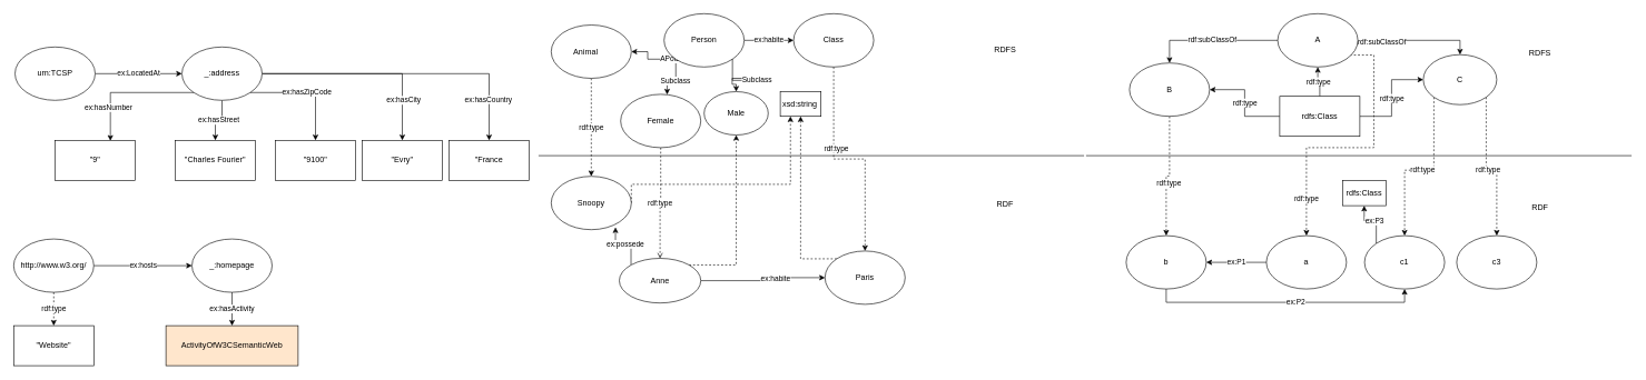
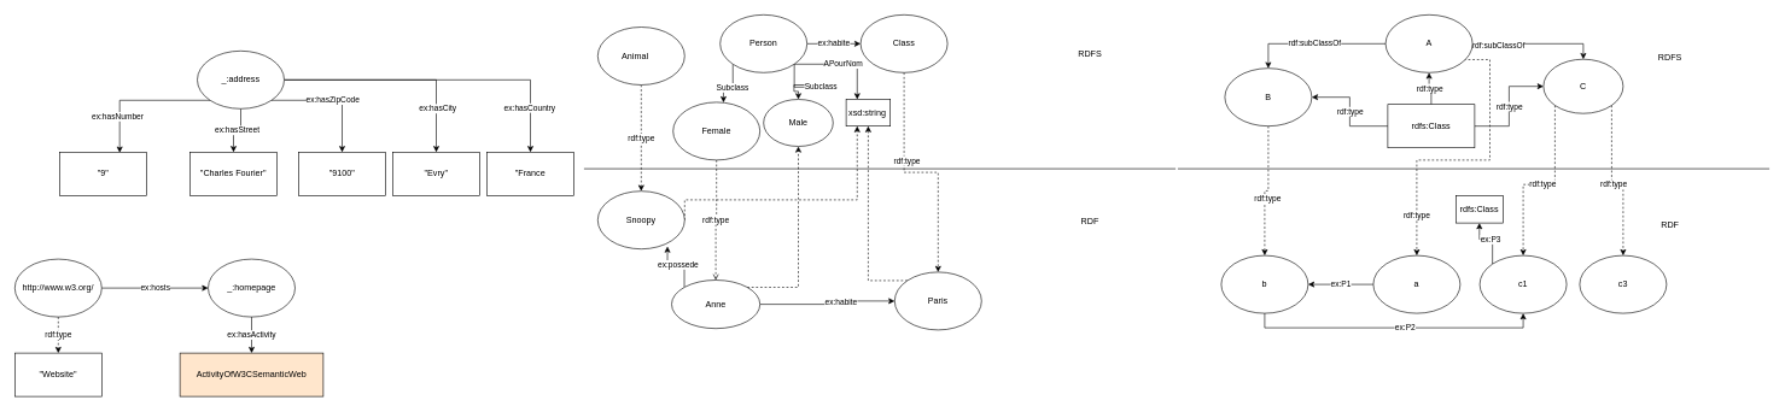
  <mxCell id="0" />
  <mxCell id="1" parent="0" />
- <mxCell id="2" value="ex:LocatedAt" style="edgeStyle=orthogonalEdgeStyle;rounded=0;orthogonalLoop=1;jettySize=auto;html=1;exitX=1;exitY=0.5;exitDx=0;exitDy=0;" parent="1" source="3" target="12" edge="1"><mxGeometry relative="1" as="geometry" /></mxCell>
- <mxCell id="3" value="urn:TCSP" style="ellipse;whiteSpace=wrap;html=1;" parent="1" vertex="1"><mxGeometry x="22" y="70" width="120" height="80" as="geometry" /></mxCell>
  <mxCell id="4" value="ex:hasStreet" style="edgeStyle=orthogonalEdgeStyle;rounded=0;orthogonalLoop=1;jettySize=auto;html=1;" parent="1" source="12" target="15" edge="1"><mxGeometry relative="1" as="geometry" /></mxCell>
  <mxCell id="5" style="edgeStyle=orthogonalEdgeStyle;rounded=0;orthogonalLoop=1;jettySize=auto;html=1;exitX=0;exitY=1;exitDx=0;exitDy=0;entryX=0.69;entryY=0.013;entryDx=0;entryDy=0;entryPerimeter=0;" parent="1" source="12" target="14" edge="1"><mxGeometry relative="1" as="geometry" /></mxCell>
  <mxCell id="6" value="ex:hasNumber" style="edgeLabel;html=1;align=center;verticalAlign=middle;resizable=0;points=[];" parent="5" vertex="1" connectable="0"><mxGeometry x="0.489" y="-3" relative="1" as="geometry"><mxPoint as="offset" /></mxGeometry></mxCell>
  <mxCell id="7" style="edgeStyle=orthogonalEdgeStyle;rounded=0;orthogonalLoop=1;jettySize=auto;html=1;exitX=1;exitY=0.5;exitDx=0;exitDy=0;" parent="1" source="12" target="13" edge="1"><mxGeometry relative="1" as="geometry" /></mxCell>
  <mxCell id="8" value="ex:hasCity" style="edgeLabel;html=1;align=center;verticalAlign=middle;resizable=0;points=[];" parent="7" vertex="1" connectable="0"><mxGeometry x="0.609" y="1" relative="1" as="geometry"><mxPoint as="offset" /></mxGeometry></mxCell>
  <mxCell id="9" value="ex:hasZipCode" style="edgeStyle=orthogonalEdgeStyle;rounded=0;orthogonalLoop=1;jettySize=auto;html=1;exitX=1;exitY=1;exitDx=0;exitDy=0;entryX=0.5;entryY=0;entryDx=0;entryDy=0;" parent="1" source="12" target="16" edge="1"><mxGeometry relative="1" as="geometry" /></mxCell>
  <mxCell id="10" style="edgeStyle=orthogonalEdgeStyle;rounded=0;orthogonalLoop=1;jettySize=auto;html=1;exitX=1;exitY=0.5;exitDx=0;exitDy=0;" parent="1" source="12" target="17" edge="1"><mxGeometry relative="1" as="geometry" /></mxCell>
  <mxCell id="11" value="ex:hasCountry" style="edgeLabel;html=1;align=center;verticalAlign=middle;resizable=0;points=[];" parent="10" vertex="1" connectable="0"><mxGeometry x="0.716" y="-2" relative="1" as="geometry"><mxPoint as="offset" /></mxGeometry></mxCell>
  <mxCell id="12" value="_:address" style="ellipse;whiteSpace=wrap;html=1;" parent="1" vertex="1"><mxGeometry x="272" y="70" width="120" height="80" as="geometry" /></mxCell>
  <mxCell id="13" value="&quot;Evry&quot;" style="rounded=0;whiteSpace=wrap;html=1;" parent="1" vertex="1"><mxGeometry x="542" y="210" width="120" height="60" as="geometry" /></mxCell>
  <mxCell id="14" value="&quot;9&quot;" style="rounded=0;whiteSpace=wrap;html=1;" parent="1" vertex="1"><mxGeometry x="82" y="210" width="120" height="60" as="geometry" /></mxCell>
  <mxCell id="15" value="&quot;Charles Fourier&quot;" style="rounded=0;whiteSpace=wrap;html=1;" parent="1" vertex="1"><mxGeometry x="262" y="210" width="120" height="60" as="geometry" /></mxCell>
  <mxCell id="16" value="&quot;9100&quot;" style="rounded=0;whiteSpace=wrap;html=1;" parent="1" vertex="1"><mxGeometry x="412" y="210" width="120" height="60" as="geometry" /></mxCell>
  <mxCell id="17" value="&quot;France" style="rounded=0;whiteSpace=wrap;html=1;" parent="1" vertex="1"><mxGeometry x="672" y="210" width="120" height="60" as="geometry" /></mxCell>
  <mxCell id="18" value="" style="endArrow=none;html=1;rounded=0;edgeStyle=orthogonalEdgeStyle;" parent="1" edge="1"><mxGeometry width="50" height="50" relative="1" as="geometry"><mxPoint x="806" y="233" as="sourcePoint" /><mxPoint x="1623" y="233" as="targetPoint" /></mxGeometry></mxCell>
  <mxCell id="19" value="RDFS" style="text;html=1;strokeColor=none;fillColor=none;align=center;verticalAlign=middle;whiteSpace=wrap;rounded=0;" parent="1" vertex="1"><mxGeometry x="1475" y="59" width="60" height="30" as="geometry" /></mxCell>
  <mxCell id="20" value="RDF" style="text;html=1;strokeColor=none;fillColor=none;align=center;verticalAlign=middle;whiteSpace=wrap;rounded=0;" parent="1" vertex="1"><mxGeometry x="1475" y="291" width="60" height="30" as="geometry" /></mxCell>
  <mxCell id="21" value="rdf:type" style="edgeStyle=orthogonalEdgeStyle;rounded=0;orthogonalLoop=1;jettySize=auto;html=1;exitX=0.5;exitY=1;exitDx=0;exitDy=0;entryX=0.5;entryY=0;entryDx=0;entryDy=0;dashed=1;" parent="1" source="22" target="33" edge="1"><mxGeometry relative="1" as="geometry" /></mxCell>
  <mxCell id="22" value="Animal&lt;span style=&quot;white-space: pre&quot;&gt;&#09;&lt;/span&gt;" style="ellipse;whiteSpace=wrap;html=1;" parent="1" vertex="1"><mxGeometry x="825" y="37" width="120" height="80" as="geometry" /></mxCell>
  <mxCell id="23" value="Subclass" style="edgeStyle=orthogonalEdgeStyle;rounded=0;orthogonalLoop=1;jettySize=auto;html=1;exitX=0;exitY=1;exitDx=0;exitDy=0;entryX=0.58;entryY=0.005;entryDx=0;entryDy=0;entryPerimeter=0;" parent="1" source="26" target="28" edge="1"><mxGeometry relative="1" as="geometry" /></mxCell>
  <mxCell id="24" value="ex:habite" style="edgeStyle=orthogonalEdgeStyle;rounded=0;orthogonalLoop=1;jettySize=auto;html=1;exitX=1;exitY=0.5;exitDx=0;exitDy=0;entryX=0;entryY=0.5;entryDx=0;entryDy=0;" parent="1" source="26" target="31" edge="1"><mxGeometry relative="1" as="geometry" /></mxCell>
- <mxCell id="25" value="APourNom" style="edgeStyle=orthogonalEdgeStyle;rounded=0;orthogonalLoop=1;jettySize=auto;html=1;exitX=1;exitY=1;exitDx=0;exitDy=0;" parent="1" source="26" target="22" edge="1"><mxGeometry relative="1" as="geometry" /></mxCell>
+ <mxCell id="25" value="APourNom" style="edgeStyle=orthogonalEdgeStyle;rounded=0;orthogonalLoop=1;jettySize=auto;html=1;exitX=1;exitY=1;exitDx=0;exitDy=0;entryX=0.25;entryY=0;entryDx=0;entryDy=0;" parent="1" source="26" target="41" edge="1"><mxGeometry relative="1" as="geometry" /></mxCell>
  <mxCell id="26" value="Person" style="ellipse;whiteSpace=wrap;html=1;" parent="1" vertex="1"><mxGeometry x="994" width="120" height="80" as="geometry" y="20" /></mxCell>
  <mxCell id="27" value="rdf:type" style="edgeStyle=orthogonalEdgeStyle;rounded=0;orthogonalLoop=1;jettySize=auto;html=1;exitX=0.5;exitY=1;exitDx=0;exitDy=0;dashed=1;endArrow=open;" parent="1" source="28" target="38" edge="1"><mxGeometry relative="1" as="geometry" /></mxCell>
  <mxCell id="28" value="Female" style="ellipse;whiteSpace=wrap;html=1;" parent="1" vertex="1"><mxGeometry x="929" y="141" width="120" height="80" as="geometry" /></mxCell>
  <mxCell id="29" style="edgeStyle=orthogonalEdgeStyle;rounded=0;orthogonalLoop=1;jettySize=auto;html=1;exitX=0.5;exitY=1;exitDx=0;exitDy=0;dashed=1;" parent="1" source="31" target="40" edge="1"><mxGeometry relative="1" as="geometry" /></mxCell>
  <mxCell id="30" value="rdf:type" style="edgeLabel;html=1;align=center;verticalAlign=middle;resizable=0;points=[];" parent="29" vertex="1" connectable="0"><mxGeometry x="-0.251" y="3" relative="1" as="geometry"><mxPoint as="offset" /></mxGeometry></mxCell>
  <mxCell id="31" value="Class" style="ellipse;whiteSpace=wrap;html=1;" parent="1" vertex="1"><mxGeometry x="1188" width="120" height="80" as="geometry" y="20" /></mxCell>
  <mxCell id="32" style="edgeStyle=orthogonalEdgeStyle;rounded=0;orthogonalLoop=1;jettySize=auto;html=1;exitX=1;exitY=0.5;exitDx=0;exitDy=0;entryX=0.25;entryY=1;entryDx=0;entryDy=0;dashed=1;" parent="1" source="33" target="41" edge="1"><mxGeometry relative="1" as="geometry"><mxPoint x="1190" y="138" as="targetPoint" /><Array as="points"><mxPoint x="945" y="276" /><mxPoint x="1183" y="276" /></Array></mxGeometry></mxCell>
  <mxCell id="33" value="Snoopy" style="ellipse;whiteSpace=wrap;html=1;" parent="1" vertex="1"><mxGeometry x="825" y="264" width="120" height="80" as="geometry" /></mxCell>
  <mxCell id="34" style="edgeStyle=orthogonalEdgeStyle;rounded=0;orthogonalLoop=1;jettySize=auto;html=1;exitX=1;exitY=0;exitDx=0;exitDy=0;dashed=1;" parent="1" source="38" target="42" edge="1"><mxGeometry relative="1" as="geometry"><mxPoint x="1189.2" y="142" as="targetPoint" /></mxGeometry></mxCell>
  <mxCell id="35" style="edgeStyle=orthogonalEdgeStyle;rounded=0;orthogonalLoop=1;jettySize=auto;html=1;exitX=1;exitY=0.5;exitDx=0;exitDy=0;entryX=0;entryY=0.5;entryDx=0;entryDy=0;" parent="1" source="38" target="40" edge="1"><mxGeometry relative="1" as="geometry" /></mxCell>
  <mxCell id="36" value="ex:habite" style="edgeLabel;html=1;align=center;verticalAlign=middle;resizable=0;points=[];" parent="35" vertex="1" connectable="0"><mxGeometry x="0.218" y="-1" relative="1" as="geometry"><mxPoint as="offset" /></mxGeometry></mxCell>
  <mxCell id="37" value="ex:possede" style="edgeStyle=orthogonalEdgeStyle;rounded=0;orthogonalLoop=1;jettySize=auto;html=1;exitX=0;exitY=0;exitDx=0;exitDy=0;entryX=0.802;entryY=0.955;entryDx=0;entryDy=0;entryPerimeter=0;" parent="1" source="38" target="33" edge="1"><mxGeometry relative="1" as="geometry" /></mxCell>
  <mxCell id="38" value="Anne" style="ellipse;whiteSpace=wrap;html=1;" parent="1" vertex="1"><mxGeometry x="927" y="387" width="122" height="67" as="geometry" /></mxCell>
  <mxCell id="39" style="edgeStyle=orthogonalEdgeStyle;rounded=0;orthogonalLoop=1;jettySize=auto;html=1;exitX=0;exitY=0;exitDx=0;exitDy=0;entryX=0.5;entryY=1;entryDx=0;entryDy=0;dashed=1;" parent="1" source="40" target="41" edge="1"><mxGeometry relative="1" as="geometry" /></mxCell>
  <mxCell id="40" value="Paris" style="ellipse;whiteSpace=wrap;html=1;" parent="1" vertex="1"><mxGeometry x="1235" y="376" width="120" height="80" as="geometry" /></mxCell>
  <mxCell id="41" value="xsd:string&lt;span style=&quot;white-space: pre&quot;&gt;&#09;&lt;/span&gt;" style="rounded=0;whiteSpace=wrap;html=1;" parent="1" vertex="1"><mxGeometry x="1168" y="137" width="61" height="37" as="geometry" /></mxCell>
  <mxCell id="42" value="Male" style="ellipse;whiteSpace=wrap;html=1;" parent="1" vertex="1"><mxGeometry x="1054" y="137" width="96" height="65" as="geometry" /></mxCell>
  <mxCell id="43" value="Subclass" style="edgeStyle=orthogonalEdgeStyle;rounded=0;orthogonalLoop=1;jettySize=auto;html=1;exitX=1;exitY=1;exitDx=0;exitDy=0;entryX=0.5;entryY=0;entryDx=0;entryDy=0;" parent="1" source="26" target="42" edge="1"><mxGeometry relative="1" as="geometry"><mxPoint x="1114.004" y="106.004" as="sourcePoint" /><mxPoint x="1101.03" y="159.12" as="targetPoint" /><Array as="points"><mxPoint x="1096" y="120" /><mxPoint x="1134" y="120" /><mxPoint x="1134" y="117" /><mxPoint x="1096" y="117" /><mxPoint x="1096" y="126" /><mxPoint x="1102" y="126" /></Array></mxGeometry></mxCell>
  <mxCell id="44" value="ex:hosts" style="edgeStyle=orthogonalEdgeStyle;rounded=0;orthogonalLoop=1;jettySize=auto;html=1;exitX=1;exitY=0.5;exitDx=0;exitDy=0;" parent="1" source="48" target="46" edge="1"><mxGeometry relative="1" as="geometry"><mxPoint x="157" y="401" as="sourcePoint" /></mxGeometry></mxCell>
  <mxCell id="45" value="ex:hasActivity" style="edgeStyle=orthogonalEdgeStyle;rounded=0;orthogonalLoop=1;jettySize=auto;html=1;" parent="1" source="46" target="50" edge="1"><mxGeometry relative="1" as="geometry"><mxPoint x="337" y="501" as="targetPoint" /></mxGeometry></mxCell>
  <mxCell id="46" value="_:homepage" style="ellipse;whiteSpace=wrap;html=1;" parent="1" vertex="1"><mxGeometry x="287" y="358" width="120" height="80" as="geometry" /></mxCell>
  <mxCell id="47" value="rdf:type" style="edgeStyle=orthogonalEdgeStyle;rounded=0;orthogonalLoop=1;jettySize=auto;html=1;exitX=0.5;exitY=1;exitDx=0;exitDy=0;dashed=1;" parent="1" source="48" target="49" edge="1"><mxGeometry relative="1" as="geometry"><mxPoint x="80" y="506.8" as="targetPoint" /></mxGeometry></mxCell>
  <mxCell id="48" value="http://www.w3.org/" style="ellipse;whiteSpace=wrap;html=1;" parent="1" vertex="1"><mxGeometry x="20" y="358" width="120" height="80" as="geometry" /></mxCell>
  <mxCell id="49" value="&quot;Website&quot;" style="rounded=0;whiteSpace=wrap;html=1;" parent="1" vertex="1"><mxGeometry x="20" y="488" width="120" height="60" as="geometry" /></mxCell>
  <mxCell id="50" value="ActivityOfW3CSemanticWeb" style="rounded=0;whiteSpace=wrap;html=1;fillColor=#ffe6cc;" parent="1" vertex="1"><mxGeometry x="248" y="488" width="198" height="60" as="geometry" /></mxCell>
  <mxCell id="51" value="RDFS" style="text;html=1;strokeColor=none;fillColor=none;align=center;verticalAlign=middle;whiteSpace=wrap;rounded=0;" vertex="1" parent="1"><mxGeometry x="2276" y="64" width="60" height="30" as="geometry" /></mxCell>
  <mxCell id="52" value="RDF" style="text;html=1;strokeColor=none;fillColor=none;align=center;verticalAlign=middle;whiteSpace=wrap;rounded=0;" vertex="1" parent="1"><mxGeometry x="2276" y="296" width="60" height="30" as="geometry" /></mxCell>
  <mxCell id="53" style="edgeStyle=orthogonalEdgeStyle;rounded=0;orthogonalLoop=1;jettySize=auto;html=1;exitX=1;exitY=0.5;exitDx=0;exitDy=0;entryX=0.5;entryY=0;entryDx=0;entryDy=0;" edge="1" parent="1" source="58" target="64"><mxGeometry relative="1" as="geometry" /></mxCell>
  <mxCell id="54" value="rdf:subClassOf" style="edgeLabel;html=1;align=center;verticalAlign=middle;resizable=0;points=[];" vertex="1" connectable="0" parent="53"><mxGeometry x="-0.603" y="-1" relative="1" as="geometry"><mxPoint as="offset" /></mxGeometry></mxCell>
  <mxCell id="55" value="rdf:subClassOf" style="edgeStyle=orthogonalEdgeStyle;rounded=0;orthogonalLoop=1;jettySize=auto;html=1;exitX=0;exitY=0.5;exitDx=0;exitDy=0;entryX=0.5;entryY=0;entryDx=0;entryDy=0;" edge="1" parent="1" source="58" target="61"><mxGeometry relative="1" as="geometry" /></mxCell>
  <mxCell id="56" style="edgeStyle=orthogonalEdgeStyle;rounded=0;orthogonalLoop=1;jettySize=auto;html=1;exitX=1;exitY=1;exitDx=0;exitDy=0;entryX=0.5;entryY=0;entryDx=0;entryDy=0;dashed=1;" edge="1" parent="1" source="58" target="71"><mxGeometry relative="1" as="geometry"><mxPoint x="2057.2" y="312.2" as="targetPoint" /><Array as="points"><mxPoint x="2057" y="82" /><mxPoint x="2057" y="221" /><mxPoint x="1956" y="221" /></Array></mxGeometry></mxCell>
  <mxCell id="57" value="rdf:type" style="edgeLabel;html=1;align=center;verticalAlign=middle;resizable=0;points=[];" vertex="1" connectable="0" parent="56"><mxGeometry x="0.736" y="-1" relative="1" as="geometry"><mxPoint as="offset" /></mxGeometry></mxCell>
  <mxCell id="58" value="A" style="ellipse;whiteSpace=wrap;html=1;" vertex="1" parent="1"><mxGeometry x="1913" width="120" height="80" as="geometry" y="20" /></mxCell>
  <mxCell id="59" style="edgeStyle=orthogonalEdgeStyle;rounded=0;orthogonalLoop=1;jettySize=auto;html=1;exitX=0.5;exitY=1;exitDx=0;exitDy=0;entryX=0.5;entryY=0;entryDx=0;entryDy=0;dashed=1;" edge="1" parent="1" source="61" target="74"><mxGeometry relative="1" as="geometry" /></mxCell>
  <mxCell id="60" value="rdf:type" style="edgeLabel;html=1;align=center;verticalAlign=middle;resizable=0;points=[];" vertex="1" connectable="0" parent="59"><mxGeometry x="0.137" y="3" relative="1" as="geometry"><mxPoint as="offset" /></mxGeometry></mxCell>
  <mxCell id="61" value="B" style="ellipse;whiteSpace=wrap;html=1;" vertex="1" parent="1"><mxGeometry x="1691" y="94" width="120" height="80" as="geometry" /></mxCell>
  <mxCell id="62" value="rdf:type" style="edgeStyle=orthogonalEdgeStyle;rounded=0;orthogonalLoop=1;jettySize=auto;html=1;exitX=0;exitY=1;exitDx=0;exitDy=0;entryX=0.5;entryY=0;entryDx=0;entryDy=0;dashed=1;" edge="1" parent="1" source="64" target="76"><mxGeometry relative="1" as="geometry" /></mxCell>
  <mxCell id="63" value="rdf:type" style="edgeStyle=orthogonalEdgeStyle;rounded=0;orthogonalLoop=1;jettySize=auto;html=1;exitX=1;exitY=1;exitDx=0;exitDy=0;dashed=1;" edge="1" parent="1" source="64" target="77"><mxGeometry relative="1" as="geometry" /></mxCell>
  <mxCell id="64" value="C" style="ellipse;whiteSpace=wrap;html=1;" vertex="1" parent="1"><mxGeometry x="2131" y="81.5" width="110" height="75" as="geometry" /></mxCell>
  <mxCell id="65" value="" style="endArrow=none;html=1;rounded=0;edgeStyle=orthogonalEdgeStyle;" edge="1" parent="1"><mxGeometry width="50" height="50" relative="1" as="geometry"><mxPoint x="1626" y="233" as="sourcePoint" /><mxPoint x="2443" y="233" as="targetPoint" /></mxGeometry></mxCell>
  <mxCell id="66" value="rdf:type" style="edgeStyle=orthogonalEdgeStyle;rounded=0;orthogonalLoop=1;jettySize=auto;html=1;" edge="1" parent="1" source="69" target="61"><mxGeometry relative="1" as="geometry" /></mxCell>
  <mxCell id="67" value="rdf:type" style="edgeStyle=orthogonalEdgeStyle;rounded=0;orthogonalLoop=1;jettySize=auto;html=1;" edge="1" parent="1" source="69" target="64"><mxGeometry relative="1" as="geometry" /></mxCell>
  <mxCell id="68" value="rdf:type" style="edgeStyle=orthogonalEdgeStyle;rounded=0;orthogonalLoop=1;jettySize=auto;html=1;" edge="1" parent="1" source="69" target="58"><mxGeometry relative="1" as="geometry" /></mxCell>
  <mxCell id="69" value="rdfs:Class" style="whiteSpace=wrap;html=1;" vertex="1" parent="1"><mxGeometry x="1916" y="144" width="120" height="60" as="geometry" /></mxCell>
  <mxCell id="70" value="ex:P1" style="edgeStyle=orthogonalEdgeStyle;rounded=0;orthogonalLoop=1;jettySize=auto;html=1;exitX=0;exitY=0.5;exitDx=0;exitDy=0;" edge="1" parent="1" source="71" target="74"><mxGeometry relative="1" as="geometry" /></mxCell>
  <mxCell id="71" value="a" style="ellipse;whiteSpace=wrap;html=1;" vertex="1" parent="1"><mxGeometry x="1896" y="353" width="120" height="80" as="geometry" /></mxCell>
  <mxCell id="72" style="edgeStyle=orthogonalEdgeStyle;rounded=0;orthogonalLoop=1;jettySize=auto;html=1;exitX=0.5;exitY=1;exitDx=0;exitDy=0;entryX=0.5;entryY=1;entryDx=0;entryDy=0;" edge="1" parent="1" source="74" target="76"><mxGeometry relative="1" as="geometry" /></mxCell>
  <mxCell id="73" value="ex:P2" style="edgeLabel;html=1;align=center;verticalAlign=middle;resizable=0;points=[];" vertex="1" connectable="0" parent="72"><mxGeometry x="0.074" y="1" relative="1" as="geometry"><mxPoint as="offset" /></mxGeometry></mxCell>
  <mxCell id="74" value="b" style="ellipse;whiteSpace=wrap;html=1;" vertex="1" parent="1"><mxGeometry x="1686" y="353" width="120" height="80" as="geometry" /></mxCell>
  <mxCell id="75" value="ex:P3" style="edgeStyle=orthogonalEdgeStyle;rounded=0;orthogonalLoop=1;jettySize=auto;html=1;exitX=0;exitY=0;exitDx=0;exitDy=0;entryX=0.5;entryY=1;entryDx=0;entryDy=0;" edge="1" parent="1" source="76" target="78"><mxGeometry relative="1" as="geometry" /></mxCell>
  <mxCell id="76" value="c1" style="ellipse;whiteSpace=wrap;html=1;" vertex="1" parent="1"><mxGeometry x="2043" y="353" width="120" height="80" as="geometry" /></mxCell>
  <mxCell id="77" value="c3" style="ellipse;whiteSpace=wrap;html=1;" vertex="1" parent="1"><mxGeometry x="2181" y="353" width="120" height="80" as="geometry" /></mxCell>
  <mxCell id="78" value="rdfs:Class" style="whiteSpace=wrap;html=1;" vertex="1" parent="1"><mxGeometry x="2010" y="270" width="65" height="38" as="geometry" /></mxCell>
